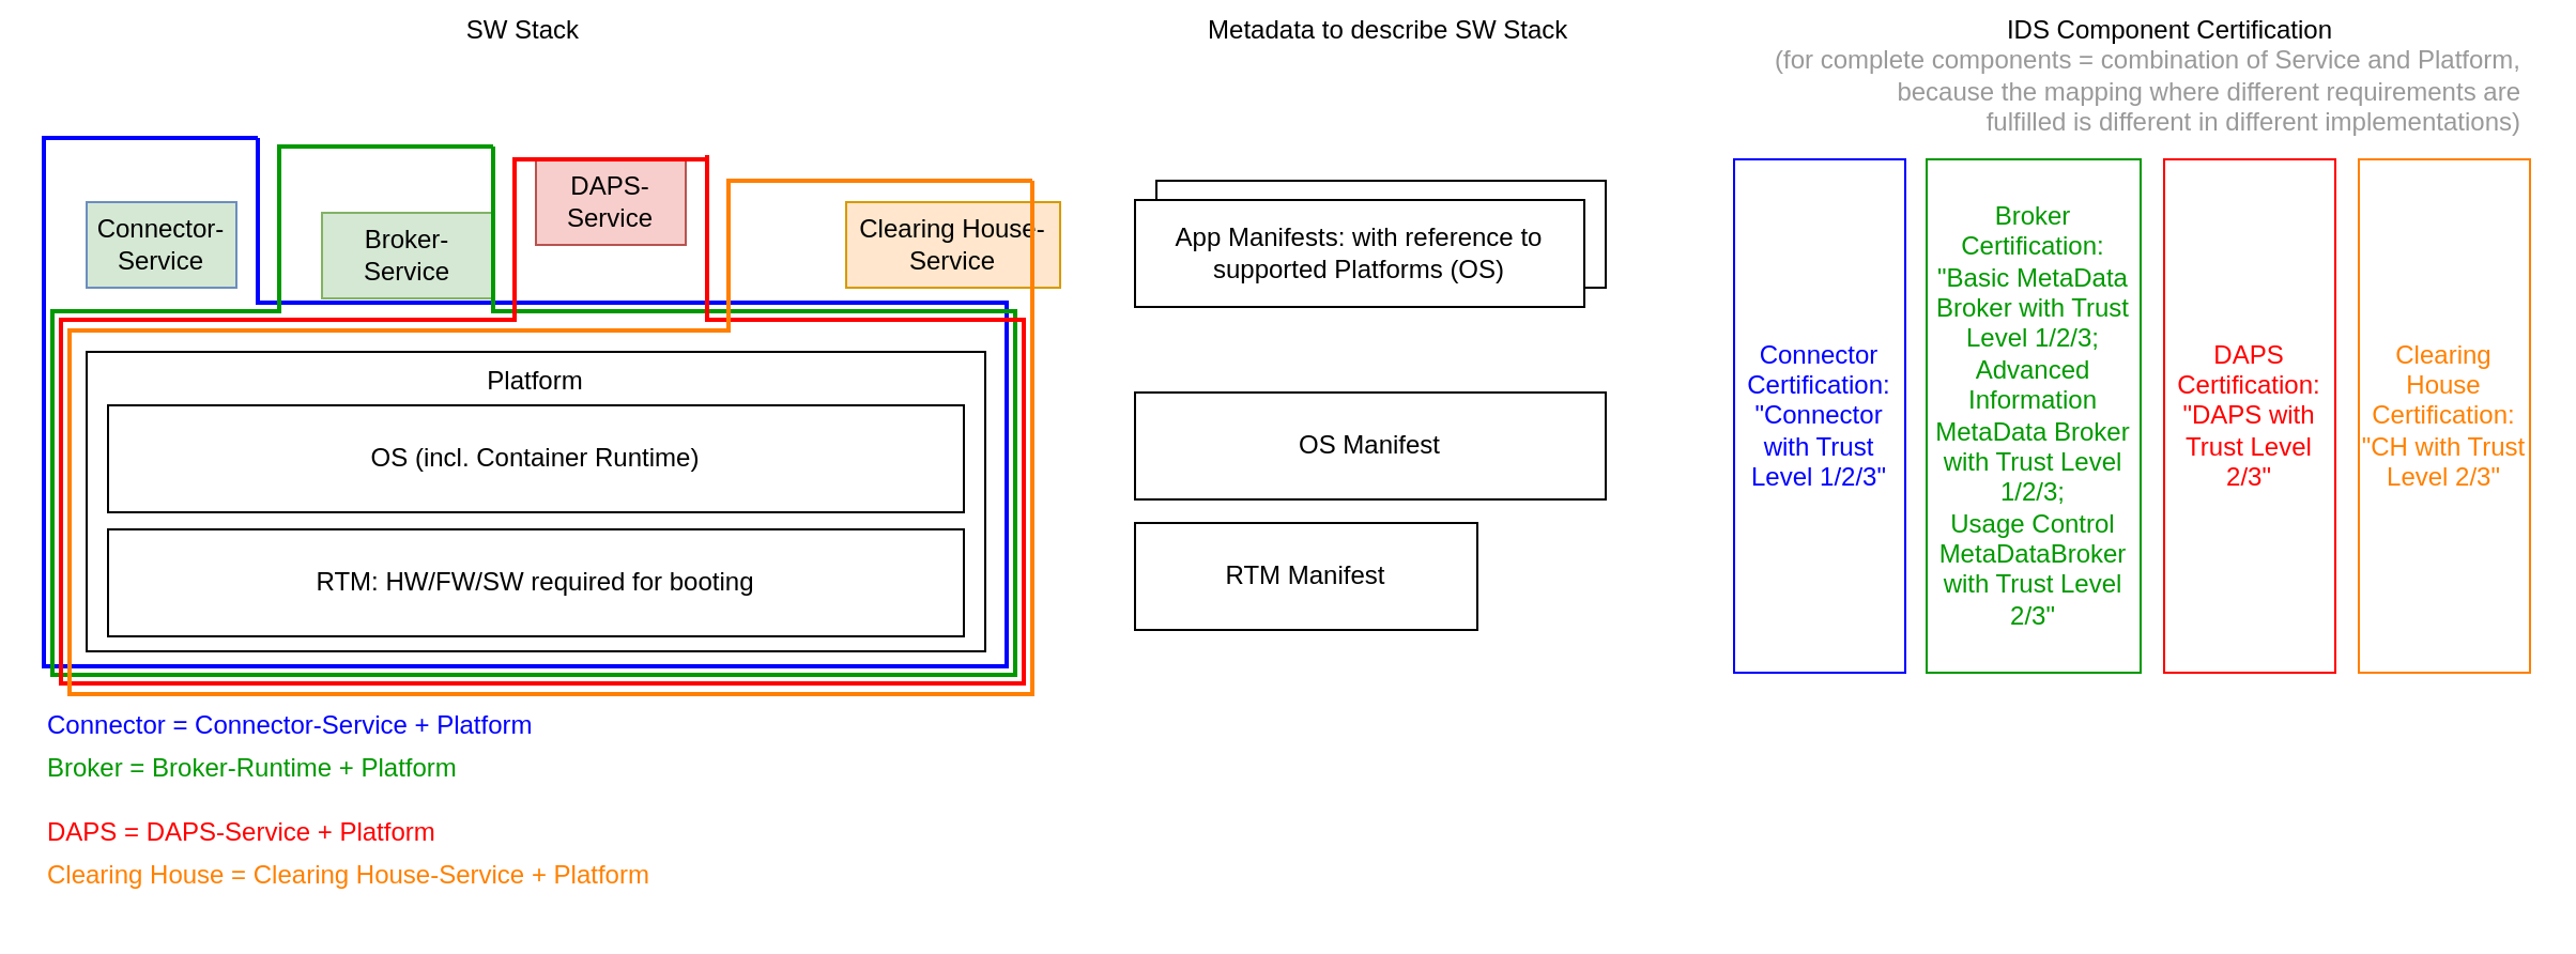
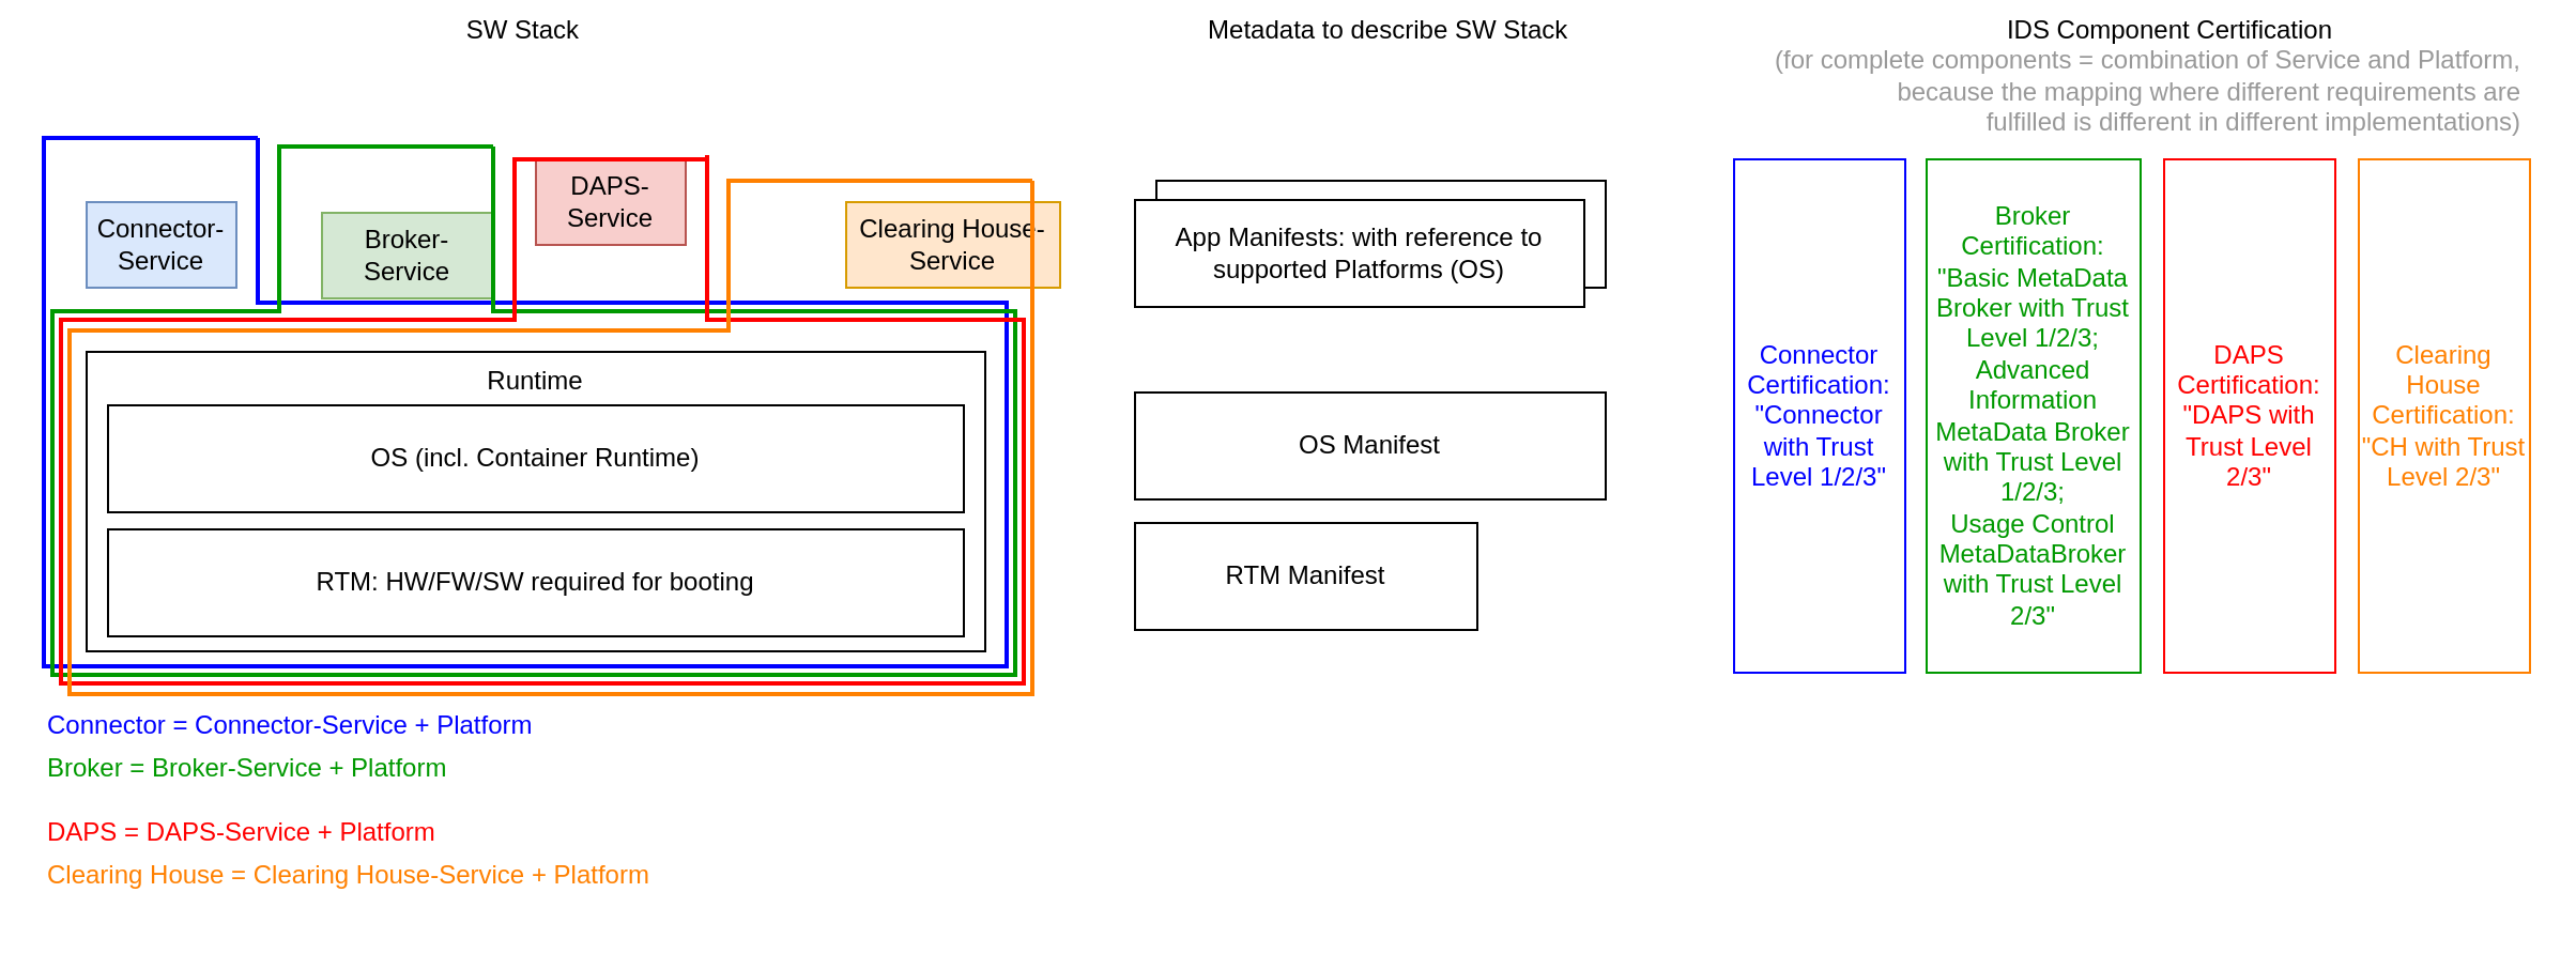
  <mxCell id="0" />
  <mxCell id="1" parent="0" />
  <mxCell id="2" value="App Manifests" style="rounded=0;whiteSpace=wrap;html=1;" vertex="1" parent="1"><mxGeometry x="540" y="84" width="210" height="50" as="geometry" /></mxCell>
- <mxCell id="3" value="Platform" style="rounded=0;whiteSpace=wrap;html=1;verticalAlign=top;" vertex="1" parent="1"><mxGeometry x="40" y="164" width="420" height="140" as="geometry" /></mxCell>
- <mxCell id="4" value="Connector-Service" style="rounded=0;whiteSpace=wrap;html=1;fillColor=#d5e8d4;strokeColor=#6c8ebf;" vertex="1" parent="1"><mxGeometry x="40" y="94" width="70" height="40" as="geometry" /></mxCell>
+ <mxCell id="3" value="Runtime" style="rounded=0;whiteSpace=wrap;html=1;verticalAlign=top;" vertex="1" parent="1"><mxGeometry x="40" y="164" width="420" height="140" as="geometry" /></mxCell>
+ <mxCell id="4" value="Connector-Service" style="rounded=0;whiteSpace=wrap;html=1;fillColor=#dae8fc;strokeColor=#6c8ebf;" vertex="1" parent="1"><mxGeometry x="40" y="94" width="70" height="40" as="geometry" /></mxCell>
  <mxCell id="5" value="Broker-Service" style="rounded=0;whiteSpace=wrap;html=1;fillColor=#d5e8d4;strokeColor=#82b366;" vertex="1" parent="1"><mxGeometry x="150" y="99" width="80" height="40" as="geometry" /></mxCell>
  <mxCell id="6" value="DAPS-Service" style="rounded=0;whiteSpace=wrap;html=1;fillColor=#f8cecc;strokeColor=#b85450;" vertex="1" parent="1"><mxGeometry x="250" y="74" width="70" height="40" as="geometry" /></mxCell>
  <mxCell id="7" value="Clearing House-Service" style="rounded=0;whiteSpace=wrap;html=1;fillColor=#ffe6cc;strokeColor=#d79b00;" vertex="1" parent="1"><mxGeometry x="395" y="94" width="100" height="40" as="geometry" /></mxCell>
  <mxCell id="8" value="RTM: HW/FW/SW required for booting" style="rounded=0;whiteSpace=wrap;html=1;" vertex="1" parent="1"><mxGeometry x="50" y="247" width="400" height="50" as="geometry" /></mxCell>
  <mxCell id="9" value="OS (incl. Container Runtime)" style="rounded=0;whiteSpace=wrap;html=1;" vertex="1" parent="1"><mxGeometry x="50" y="189" width="400" height="50" as="geometry" /></mxCell>
  <mxCell id="10" value="RTM Manifest" style="rounded=0;whiteSpace=wrap;html=1;" vertex="1" parent="1"><mxGeometry x="530" y="244" width="160" height="50" as="geometry" /></mxCell>
  <mxCell id="11" value="OS Manifest" style="rounded=0;whiteSpace=wrap;html=1;" vertex="1" parent="1"><mxGeometry x="530" y="183" width="220" height="50" as="geometry" /></mxCell>
  <mxCell id="12" value="App Manifests: with reference to supported Platforms (OS)" style="rounded=0;whiteSpace=wrap;html=1;" vertex="1" parent="1"><mxGeometry x="530" y="93" width="210" height="50" as="geometry" /></mxCell>
  <mxCell id="13" value="&lt;div&gt;&lt;span style=&quot;white-space: pre&quot;&gt;&#09;&lt;/span&gt;&lt;span style=&quot;white-space: pre&quot;&gt;&#09;&lt;/span&gt;&lt;span style=&quot;white-space: pre&quot;&gt;&#09;&lt;/span&gt;&lt;span style=&quot;white-space: pre&quot;&gt;&#09;&lt;/span&gt;&lt;span style=&quot;white-space: pre&quot;&gt;&#09;&lt;/span&gt;&lt;span&gt;SW Stack&lt;/span&gt;&lt;span style=&quot;white-space: pre&quot;&gt;&#09;&lt;/span&gt;&lt;span style=&quot;white-space: pre&quot;&gt;&#09;&lt;/span&gt;&lt;span style=&quot;white-space: pre&quot;&gt;&#09;&lt;/span&gt;&lt;span style=&quot;white-space: pre&quot;&gt;&#09;&lt;span style=&quot;white-space: pre&quot;&gt;&#09;&lt;/span&gt;&lt;/span&gt;&lt;span style=&quot;white-space: pre&quot;&gt;&#09;&lt;span style=&quot;white-space: pre&quot;&gt;&#09;&lt;/span&gt;&lt;span style=&quot;white-space: pre&quot;&gt;&#09;&lt;/span&gt;&lt;span style=&quot;white-space: pre&quot;&gt;&#09;&#09;&lt;span style=&quot;white-space: pre&quot;&gt;&#09;&lt;/span&gt;&lt;/span&gt;&lt;/span&gt;&lt;span&gt;Metadata to describe SW Stack&lt;/span&gt;&lt;span style=&quot;white-space: pre&quot;&gt;&#09;&lt;/span&gt;&lt;span style=&quot;white-space: pre&quot;&gt;&#09;&lt;/span&gt;&lt;span style=&quot;white-space: pre&quot;&gt;&#09;&lt;/span&gt;&lt;span style=&quot;white-space: pre&quot;&gt;&#09;&lt;/span&gt;&lt;span style=&quot;white-space: pre&quot;&gt;&#09;&lt;span style=&quot;white-space: pre&quot;&gt;&#09;&lt;/span&gt;&lt;span style=&quot;white-space: pre&quot;&gt;&#09;&lt;/span&gt;&lt;span style=&quot;white-space: pre&quot;&gt;&#09;&lt;/span&gt;&lt;/span&gt;&lt;span&gt;IDS Component Certification&amp;nbsp;&lt;span style=&quot;white-space: pre&quot;&gt;&#09;&lt;/span&gt;&lt;span style=&quot;white-space: pre&quot;&gt;&#09;&lt;/span&gt;&lt;span style=&quot;white-space: pre&quot;&gt;&#09;&lt;/span&gt;&lt;span style=&quot;white-space: pre&quot;&gt;&#09;&lt;/span&gt;&lt;/span&gt;&lt;/div&gt;&lt;div&gt;&lt;span&gt;&lt;font color=&quot;#999999&quot;&gt;(for complete components = combination of Service and Platform, &lt;br&gt;because the mapping where different requirements are &lt;br&gt;fulfilled is different in different implementations)&lt;/font&gt;&lt;/span&gt;&lt;/div&gt;" style="text;html=1;strokeColor=none;fillColor=none;align=right;verticalAlign=middle;whiteSpace=wrap;rounded=0;" vertex="1" parent="1"><mxGeometry x="25" y="20" width="1155" height="30" as="geometry" /></mxCell>
  <mxCell id="14" value="" style="endArrow=none;html=1;rounded=0;fontColor=#FF0000;strokeColor=#0000FF;strokeWidth=2;" edge="1" parent="1"><mxGeometry width="50" height="50" relative="1" as="geometry"><mxPoint x="120" y="64" as="sourcePoint" /><mxPoint x="120" y="64" as="targetPoint" /><Array as="points"><mxPoint x="120" y="141" /><mxPoint x="470" y="141" /><mxPoint x="470" y="311" /><mxPoint x="20" y="311" /><mxPoint x="20" y="64" /></Array></mxGeometry></mxCell>
  <mxCell id="15" value="Connector = Connector-Service + Platform" style="text;html=1;strokeColor=none;fillColor=none;align=left;verticalAlign=middle;whiteSpace=wrap;rounded=0;fontColor=#0000FF;" vertex="1" parent="1"><mxGeometry x="20" y="324" width="245" height="30" as="geometry" /></mxCell>
- <mxCell id="16" value="&lt;font color=&quot;#009900&quot;&gt;Broker = Broker-Runtime + Platform&lt;/font&gt;" style="text;html=1;strokeColor=none;fillColor=none;align=left;verticalAlign=middle;whiteSpace=wrap;rounded=0;fontColor=#0000FF;" vertex="1" parent="1"><mxGeometry x="20" y="344" width="245" height="30" as="geometry" /></mxCell>
+ <mxCell id="16" value="&lt;font color=&quot;#009900&quot;&gt;Broker = Broker-Service + Platform&lt;/font&gt;" style="text;html=1;strokeColor=none;fillColor=none;align=left;verticalAlign=middle;whiteSpace=wrap;rounded=0;fontColor=#0000FF;" vertex="1" parent="1"><mxGeometry x="20" y="344" width="245" height="30" as="geometry" /></mxCell>
  <mxCell id="17" value="" style="endArrow=none;html=1;rounded=0;fontColor=#FF0000;strokeColor=#009900;strokeWidth=2;" edge="1" parent="1"><mxGeometry width="50" height="50" relative="1" as="geometry"><mxPoint x="230" y="68" as="sourcePoint" /><mxPoint x="230" y="68" as="targetPoint" /><Array as="points"><mxPoint x="230" y="145" /><mxPoint x="474" y="145" /><mxPoint x="474" y="315" /><mxPoint x="24" y="315" /><mxPoint x="24" y="145" /><mxPoint x="130" y="145" /><mxPoint x="130" y="68" /></Array></mxGeometry></mxCell>
  <mxCell id="18" value="" style="endArrow=none;html=1;rounded=0;fontColor=#FF0000;strokeColor=#FF0000;strokeWidth=2;" edge="1" parent="1"><mxGeometry width="50" height="50" relative="1" as="geometry"><mxPoint x="330" y="72" as="sourcePoint" /><mxPoint x="330" y="74" as="targetPoint" /><Array as="points"><mxPoint x="330" y="149" /><mxPoint x="478" y="149" /><mxPoint x="478" y="319" /><mxPoint x="28" y="319" /><mxPoint x="28" y="149" /><mxPoint x="240" y="149" /><mxPoint x="240" y="74" /></Array></mxGeometry></mxCell>
  <mxCell id="19" value="&lt;font&gt;DAPS = DAPS-Service + Platform&lt;/font&gt;" style="text;html=1;strokeColor=none;fillColor=none;align=left;verticalAlign=middle;whiteSpace=wrap;rounded=0;fontColor=#FF0000;" vertex="1" parent="1"><mxGeometry x="20" y="374" width="245" height="30" as="geometry" /></mxCell>
  <mxCell id="20" value="" style="endArrow=none;html=1;rounded=0;fontColor=#FF0000;strokeColor=#FF8000;strokeWidth=2;" edge="1" parent="1"><mxGeometry width="50" height="50" relative="1" as="geometry"><mxPoint x="482" y="84" as="sourcePoint" /><mxPoint x="482" y="84" as="targetPoint" /><Array as="points"><mxPoint x="482" y="154" /><mxPoint x="482" y="324" /><mxPoint x="32" y="324" /><mxPoint x="32" y="154" /><mxPoint x="340" y="154" /><mxPoint x="340" y="84" /></Array></mxGeometry></mxCell>
  <mxCell id="21" value="&lt;font&gt;Clearing House = Clearing House-Service + Platform&lt;/font&gt;" style="text;html=1;strokeColor=none;fillColor=none;align=left;verticalAlign=middle;whiteSpace=wrap;rounded=0;fontColor=#FF8000;" vertex="1" parent="1"><mxGeometry x="20" y="394" width="310" height="30" as="geometry" /></mxCell>
  <mxCell id="22" value="Connector Certification:&lt;br&gt;&quot;Connector with Trust Level 1/2/3&quot;" style="rounded=0;whiteSpace=wrap;html=1;fontColor=#0000FF;strokeColor=#0000FF;" vertex="1" parent="1"><mxGeometry x="810" y="74" width="80" height="240" as="geometry" /></mxCell>
  <mxCell id="23" value="Broker Certification:&lt;br&gt;&quot;Basic MetaData Broker with Trust Level 1/2/3;&lt;br&gt;Advanced Information MetaData Broker with Trust Level 1/2/3;&lt;br&gt;Usage Control MetaDataBroker with Trust Level 2/3&quot;" style="rounded=0;whiteSpace=wrap;html=1;fontColor=#009900;strokeColor=#009900;" vertex="1" parent="1"><mxGeometry x="900" y="74" width="100" height="240" as="geometry" /></mxCell>
  <mxCell id="24" value="DAPS Certification:&lt;br&gt;&quot;DAPS with Trust Level 2/3&quot;" style="rounded=0;whiteSpace=wrap;html=1;fontColor=#FF0000;strokeColor=#FF0000;" vertex="1" parent="1"><mxGeometry x="1011" y="74" width="80" height="240" as="geometry" /></mxCell>
  <mxCell id="25" value="Clearing House Certification:&lt;br&gt;&quot;CH with Trust Level 2/3&quot;" style="rounded=0;whiteSpace=wrap;html=1;fontColor=#FF8000;strokeColor=#FF8000;" vertex="1" parent="1"><mxGeometry x="1102" y="74" width="80" height="240" as="geometry" /></mxCell>
